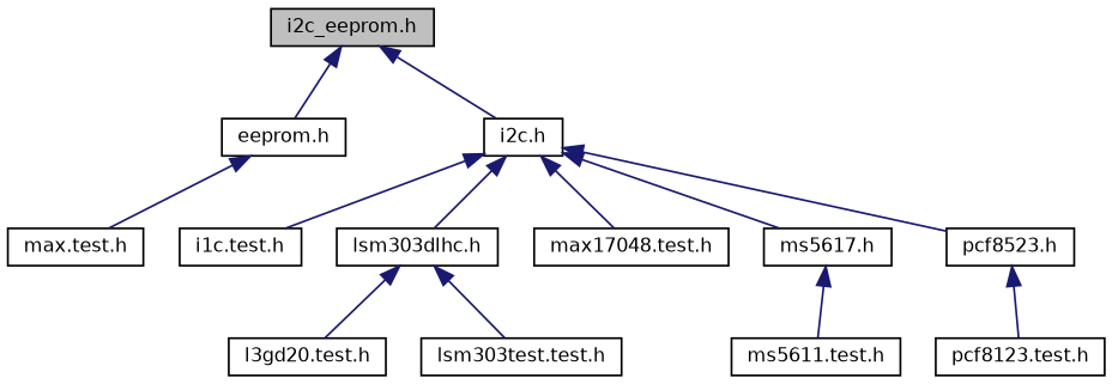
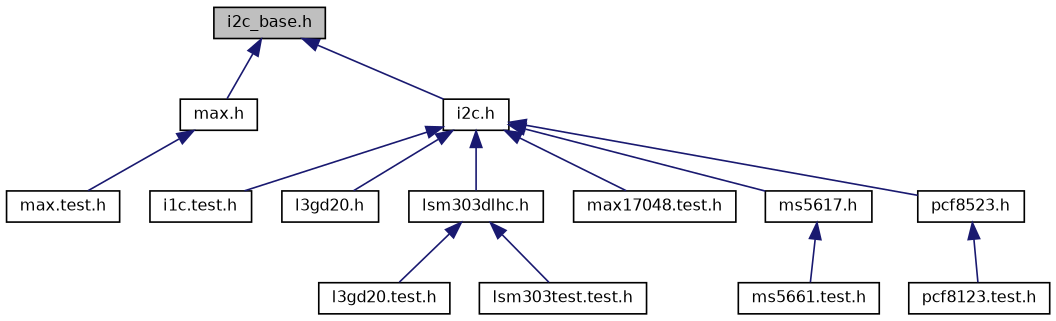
  digraph {
    node [color=black fillcolor=white fontname=Helvetica fontsize=10 shape=record style=filled]
    edge [color=midnightblue dir=back fontname=Helvetica fontsize=10 labelfontname=Helvetica labelfontsize=10 style=solid]
-   n1 [fillcolor=grey75 fontcolor=black height=0.2 label="i2c_eeprom.h" width=0.4]
-   n2 [height=0.2 label="eeprom.h" width=0.4]
+   n1 [fillcolor=grey75 fontcolor=black height=0.2 label="i2c_base.h" width=0.4]
+   n2 [height=0.2 label="max.h" width=0.4]
    n3 [height=0.2 label="i2c.h" width=0.4]
    n4 [height=0.2 label="max.test.h" width=0.4]
    n5 [height=0.2 label="i1c.test.h" width=0.4]
+   n6 [height=0.2 label="l3gd20.h" width=0.4]
    n7 [height=0.2 label="lsm303dlhc.h" width=0.4]
    n8 [height=0.2 label="max17048.test.h" width=0.4]
    n9 [height=0.2 label="ms5617.h" width=0.4]
    n10 [height=0.2 label="pcf8523.h" width=0.4]
    n11 [height=0.2 label="l3gd20.test.h" width=0.4]
    n12 [height=0.2 label="lsm303test.test.h" width=0.4]
-   n13 [height=0.2 label="ms5611.test.h" width=0.4]
+   n13 [height=0.2 label="ms5661.test.h" width=0.4]
    n14 [height=0.2 label="pcf8123.test.h" width=0.4]
    n1 -> n2
    n1 -> n3
    n2 -> n4
    n3 -> n5
+   n3 -> n6
    n3 -> n7
    n3 -> n8
    n3 -> n9
    n3 -> n10
    n7 -> n11
    n7 -> n12
    n9 -> n13
    n10 -> n14
  }
